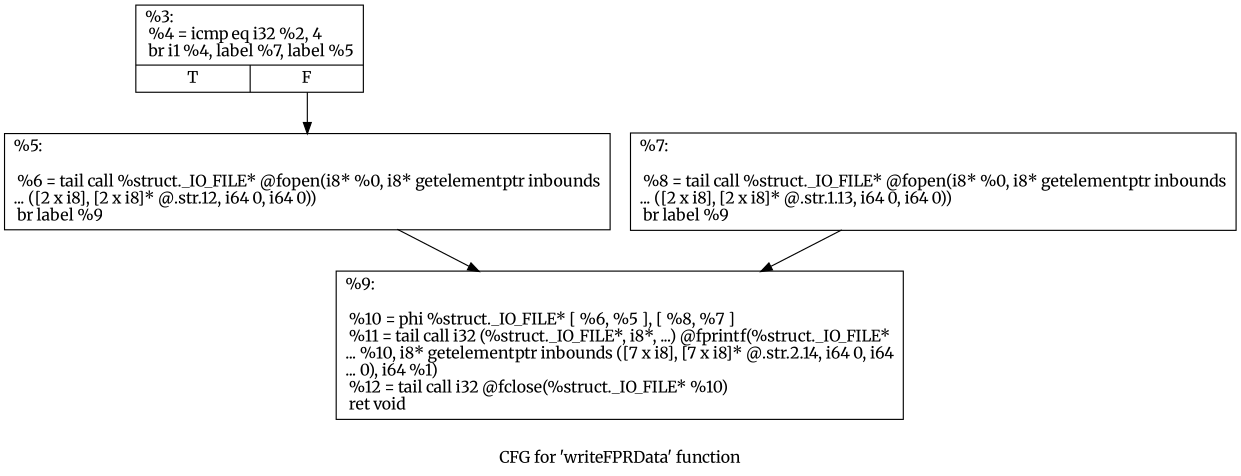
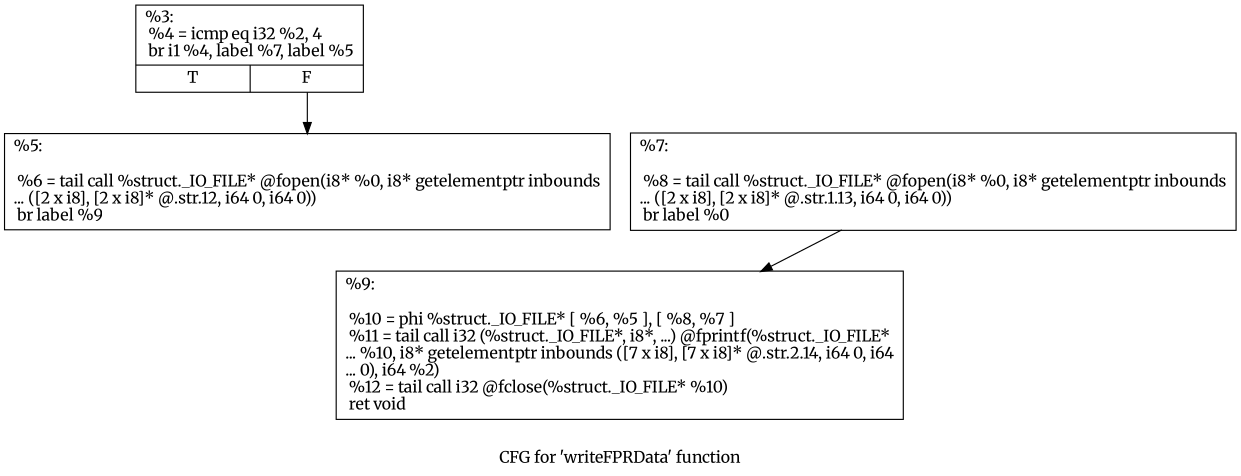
  digraph {
    fontname=Merriweather
    label="CFG for 'writeFPRData' function"
    node [fontname=Merriweather shape=record]
    edge [fontname=Merriweather]
    n1 [label="{%3:\l  %4 = icmp eq i32 %2, 4\l  br i1 %4, label %7, label %5\l|{<s0>T|<s1>F}}"]
    n2 [label="{%5:\l\l  %6 = tail call %struct._IO_FILE* @fopen(i8* %0, i8* getelementptr inbounds\l... ([2 x i8], [2 x i8]* @.str.12, i64 0, i64 0))\l  br label %9\l}"]
-   n3 [label="{%7:\l\l  %8 = tail call %struct._IO_FILE* @fopen(i8* %0, i8* getelementptr inbounds\l... ([2 x i8], [2 x i8]* @.str.1.13, i64 0, i64 0))\l  br label %9\l}"]
-   n4 [label="{%9:\l\l  %10 = phi %struct._IO_FILE* [ %6, %5 ], [ %8, %7 ]\l  %11 = tail call i32 (%struct._IO_FILE*, i8*, ...) @fprintf(%struct._IO_FILE*\l... %10, i8* getelementptr inbounds ([7 x i8], [7 x i8]* @.str.2.14, i64 0, i64\l... 0), i64 %1)\l  %12 = tail call i32 @fclose(%struct._IO_FILE* %10)\l  ret void\l}"]
+   n3 [label="{%7:\l\l  %8 = tail call %struct._IO_FILE* @fopen(i8* %0, i8* getelementptr inbounds\l... ([2 x i8], [2 x i8]* @.str.1.13, i64 0, i64 0))\l  br label %0\l}"]
+   n4 [label="{%9:\l\l  %10 = phi %struct._IO_FILE* [ %6, %5 ], [ %8, %7 ]\l  %11 = tail call i32 (%struct._IO_FILE*, i8*, ...) @fprintf(%struct._IO_FILE*\l... %10, i8* getelementptr inbounds ([7 x i8], [7 x i8]* @.str.2.14, i64 0, i64\l... 0), i64 %2)\l  %12 = tail call i32 @fclose(%struct._IO_FILE* %10)\l  ret void\l}"]
    n1 -> n2 [tailport=s1]
-   n2 -> n4
    n3 -> n4
  }
